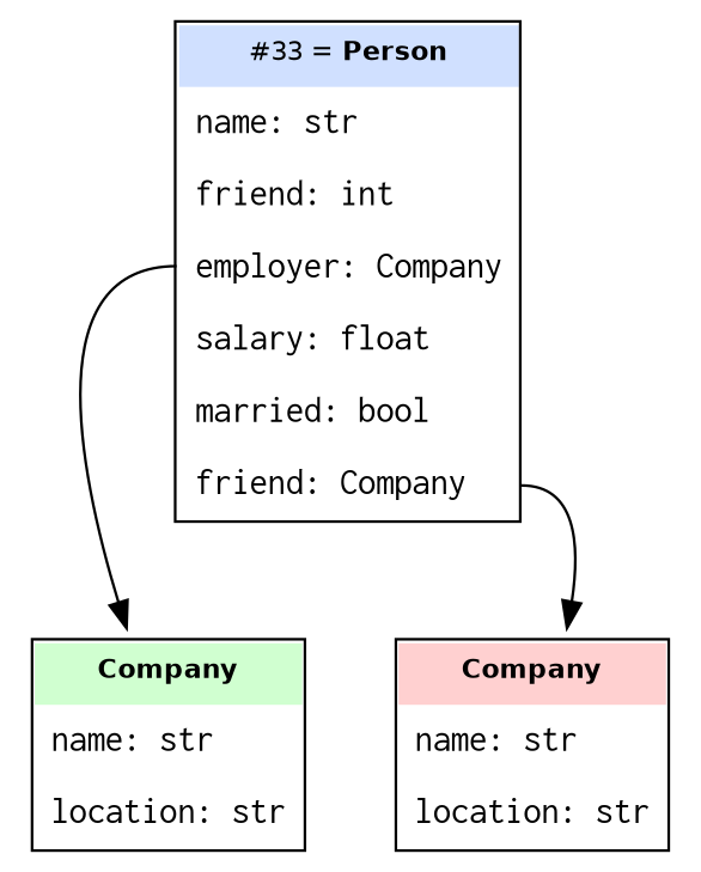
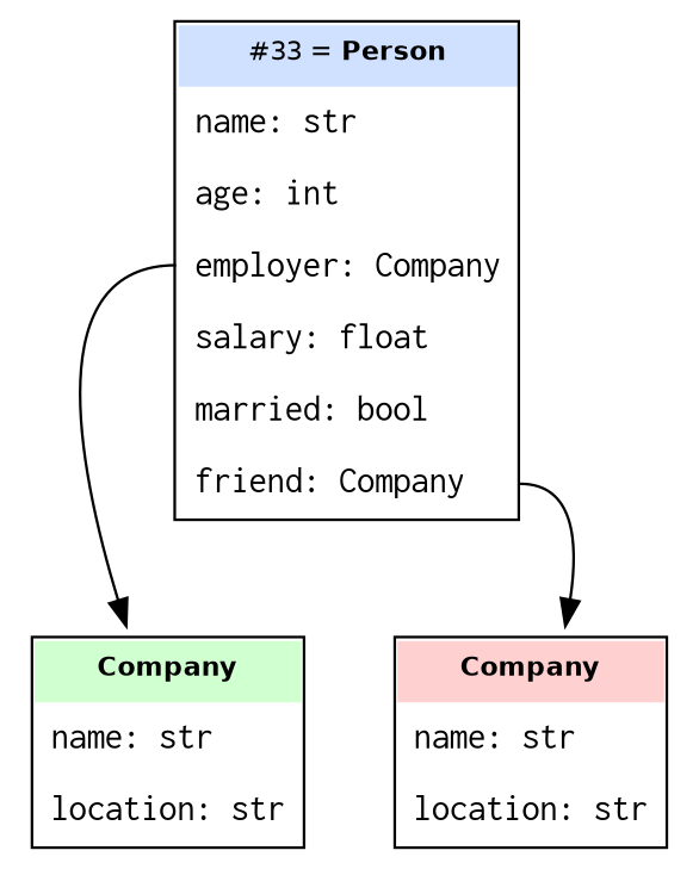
  digraph {
    fontname="IBM Plex Sans"
    node [shape=plaintext fontname="IBM Plex Sans"]
    edge [fontname="IBM Plex Sans"]
-   n1 [label=<       <table border="1" cellborder="0" cellspacing="0" cellpadding="6" bgcolor="#ffffff">         <tr><td align="center" bgcolor="#d0e0ff" colspan="1"><font face="Helvetica" point-size="10">#33 = <b>Person</b></font></td></tr>         <tr><td align="left" port="name"><font face="Courier">name: str</font></td></tr>         <tr><td align="left" port="age"><font face="Courier">friend: int</font></td></tr>         <tr><td align="left" port="employer"><font face="Courier">employer: Company</font></td></tr>         <tr><td align="left" port="salary"><font face="Courier">salary: float</font></td></tr>         <tr><td align="left" port="married"><font face="Courier">married: bool</font></td></tr>         <tr><td align="left" port="friend"><font face="Courier">friend: Company</font></td></tr>       </table>     >]
+   n1 [label=<       <table border="1" cellborder="0" cellspacing="0" cellpadding="6" bgcolor="#ffffff">         <tr><td align="center" bgcolor="#d0e0ff" colspan="1"><font face="Helvetica" point-size="10">#33 = <b>Person</b></font></td></tr>         <tr><td align="left" port="name"><font face="Courier">name: str</font></td></tr>         <tr><td align="left" port="age"><font face="Courier">age: int</font></td></tr>         <tr><td align="left" port="employer"><font face="Courier">employer: Company</font></td></tr>         <tr><td align="left" port="salary"><font face="Courier">salary: float</font></td></tr>         <tr><td align="left" port="married"><font face="Courier">married: bool</font></td></tr>         <tr><td align="left" port="friend"><font face="Courier">friend: Company</font></td></tr>       </table>     >]
    n2 [label=<       <table border="1" cellborder="0" cellspacing="0" cellpadding="6" bgcolor="#ffffff">         <tr><td align="center" bgcolor="#d0ffd0"><font face="Helvetica" point-size="10"><b>Company</b></font></td></tr>         <tr><td align="left"><font face="Courier">name: str</font></td></tr>         <tr><td align="left"><font face="Courier">location: str</font></td></tr>       </table>     >]
    n3 [label=<       <table border="1" cellborder="0" cellspacing="0" cellpadding="6" bgcolor="#ffffff">         <tr><td align="center" bgcolor="#ffd0d0"><font face="Helvetica" point-size="10"><b>Company</b></font></td></tr>         <tr><td align="left"><font face="Courier">name: str</font></td></tr>         <tr><td align="left"><font face="Courier">location: str</font></td></tr>       </table>     >]
    n1 -> n2 [tailport=employer]
    n1 -> n3 [tailport=friend]
  }
